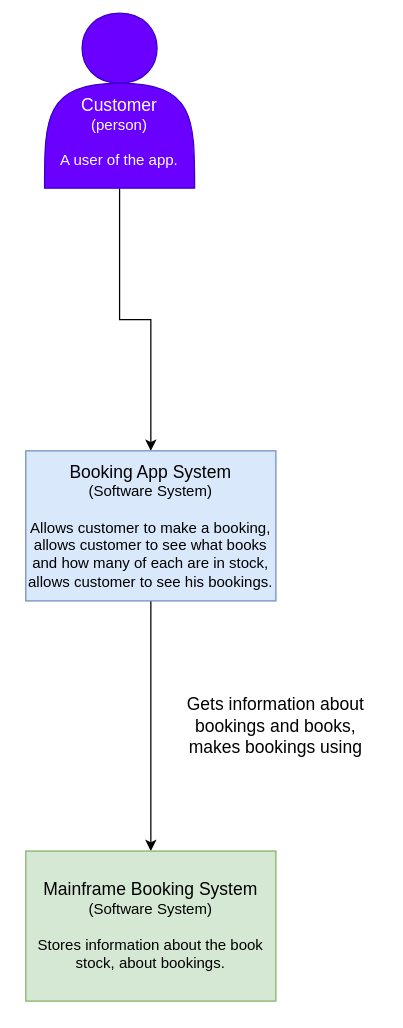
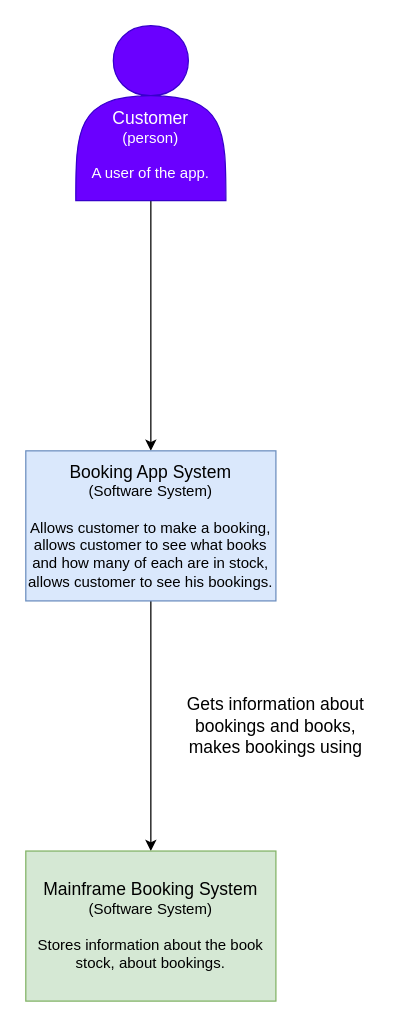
  <mxCell id="0" />
  <mxCell id="1" parent="0" />
  <mxCell id="2" style="edgeStyle=orthogonalEdgeStyle;rounded=0;orthogonalLoop=1;jettySize=auto;html=1;exitX=0.5;exitY=1;exitDx=0;exitDy=0;" edge="1" parent="1" source="3" target="5"><mxGeometry relative="1" as="geometry" /></mxCell>
- <mxCell id="3" value="&lt;font&gt;&lt;span style=&quot;font-size: 14px&quot;&gt;&lt;br&gt;&lt;br&gt;&lt;br&gt;Customer&lt;/span&gt;&lt;br&gt;&lt;font style=&quot;font-size: 12px&quot;&gt;(person)&lt;br&gt;&lt;/font&gt;&lt;br&gt;A user of the app.&lt;br&gt;&lt;/font&gt;" style="shape=actor;whiteSpace=wrap;html=1;fillColor=#6a00ff;strokeColor=#3700CC;fontColor=#ffffff;" vertex="1" parent="1"><mxGeometry x="35" y="10" width="120" height="140" as="geometry" /></mxCell>
+ <mxCell id="3" value="&lt;font&gt;&lt;span style=&quot;font-size: 14px&quot;&gt;&lt;br&gt;&lt;br&gt;&lt;br&gt;Customer&lt;/span&gt;&lt;br&gt;&lt;font style=&quot;font-size: 12px&quot;&gt;(person)&lt;br&gt;&lt;/font&gt;&lt;br&gt;A user of the app.&lt;br&gt;&lt;/font&gt;" style="shape=actor;whiteSpace=wrap;html=1;fillColor=#6a00ff;strokeColor=#3700CC;fontColor=#ffffff;" vertex="1" parent="1"><mxGeometry x="60" y="20" width="120" height="140" as="geometry" /></mxCell>
  <mxCell id="4" style="edgeStyle=orthogonalEdgeStyle;rounded=0;orthogonalLoop=1;jettySize=auto;html=1;exitX=0.5;exitY=1;exitDx=0;exitDy=0;entryX=0.5;entryY=0;entryDx=0;entryDy=0;" edge="1" parent="1" source="5" target="6"><mxGeometry relative="1" as="geometry" /></mxCell>
  <mxCell id="5" value="&lt;font&gt;&lt;span style=&quot;font-size: 14px&quot;&gt;Booking App System&lt;/span&gt;&lt;br&gt;&lt;font style=&quot;font-size: 12px&quot;&gt;(Software System)&lt;br&gt;&lt;/font&gt;&lt;br&gt;Allows customer to make a booking, allows customer to see what books and how many of each are in stock, allows customer to see his bookings.&lt;br&gt;&lt;/font&gt;" style="rounded=0;whiteSpace=wrap;html=1;fillColor=#dae8fc;strokeColor=#6c8ebf;" vertex="1" parent="1"><mxGeometry x="20" y="360" width="200" height="120" as="geometry" /></mxCell>
  <mxCell id="6" value="&lt;font&gt;&lt;span style=&quot;font-size: 14px&quot;&gt;Mainframe Booking System&lt;/span&gt;&lt;br&gt;&lt;font style=&quot;font-size: 12px&quot;&gt;(Software System)&lt;br&gt;&lt;/font&gt;&lt;br&gt;Stores information about the book stock, about bookings.&lt;br&gt;&lt;/font&gt;" style="rounded=0;whiteSpace=wrap;html=1;fillColor=#d5e8d4;strokeColor=#82b366;" vertex="1" parent="1"><mxGeometry x="20" y="680" width="200" height="120" as="geometry" /></mxCell>
  <mxCell id="7" value="&lt;font style=&quot;font-size: 14px&quot;&gt;Gets information about bookings and books, makes bookings using&lt;/font&gt;" style="text;html=1;strokeColor=none;fillColor=none;align=center;verticalAlign=middle;whiteSpace=wrap;rounded=0;" vertex="1" parent="1"><mxGeometry x="140" y="560" width="160" height="40" as="geometry" /></mxCell>
